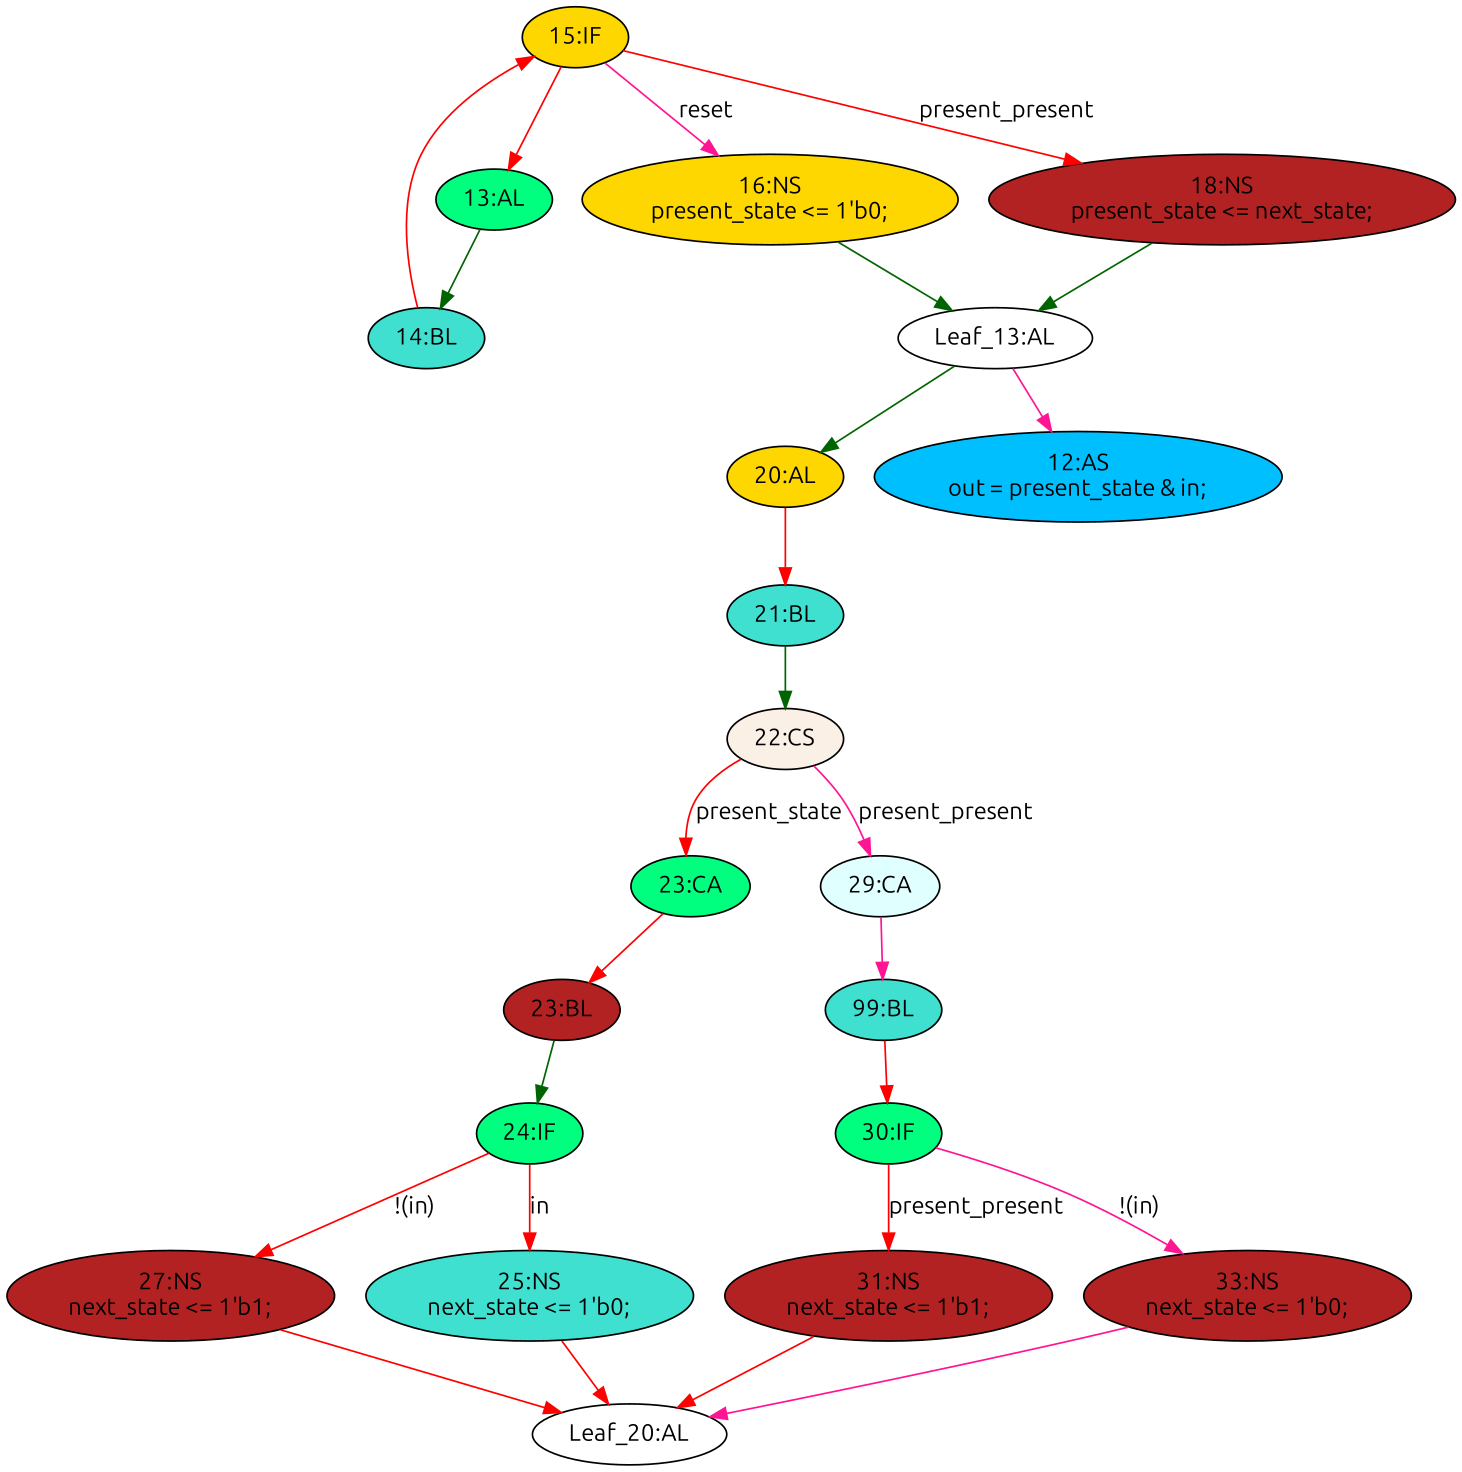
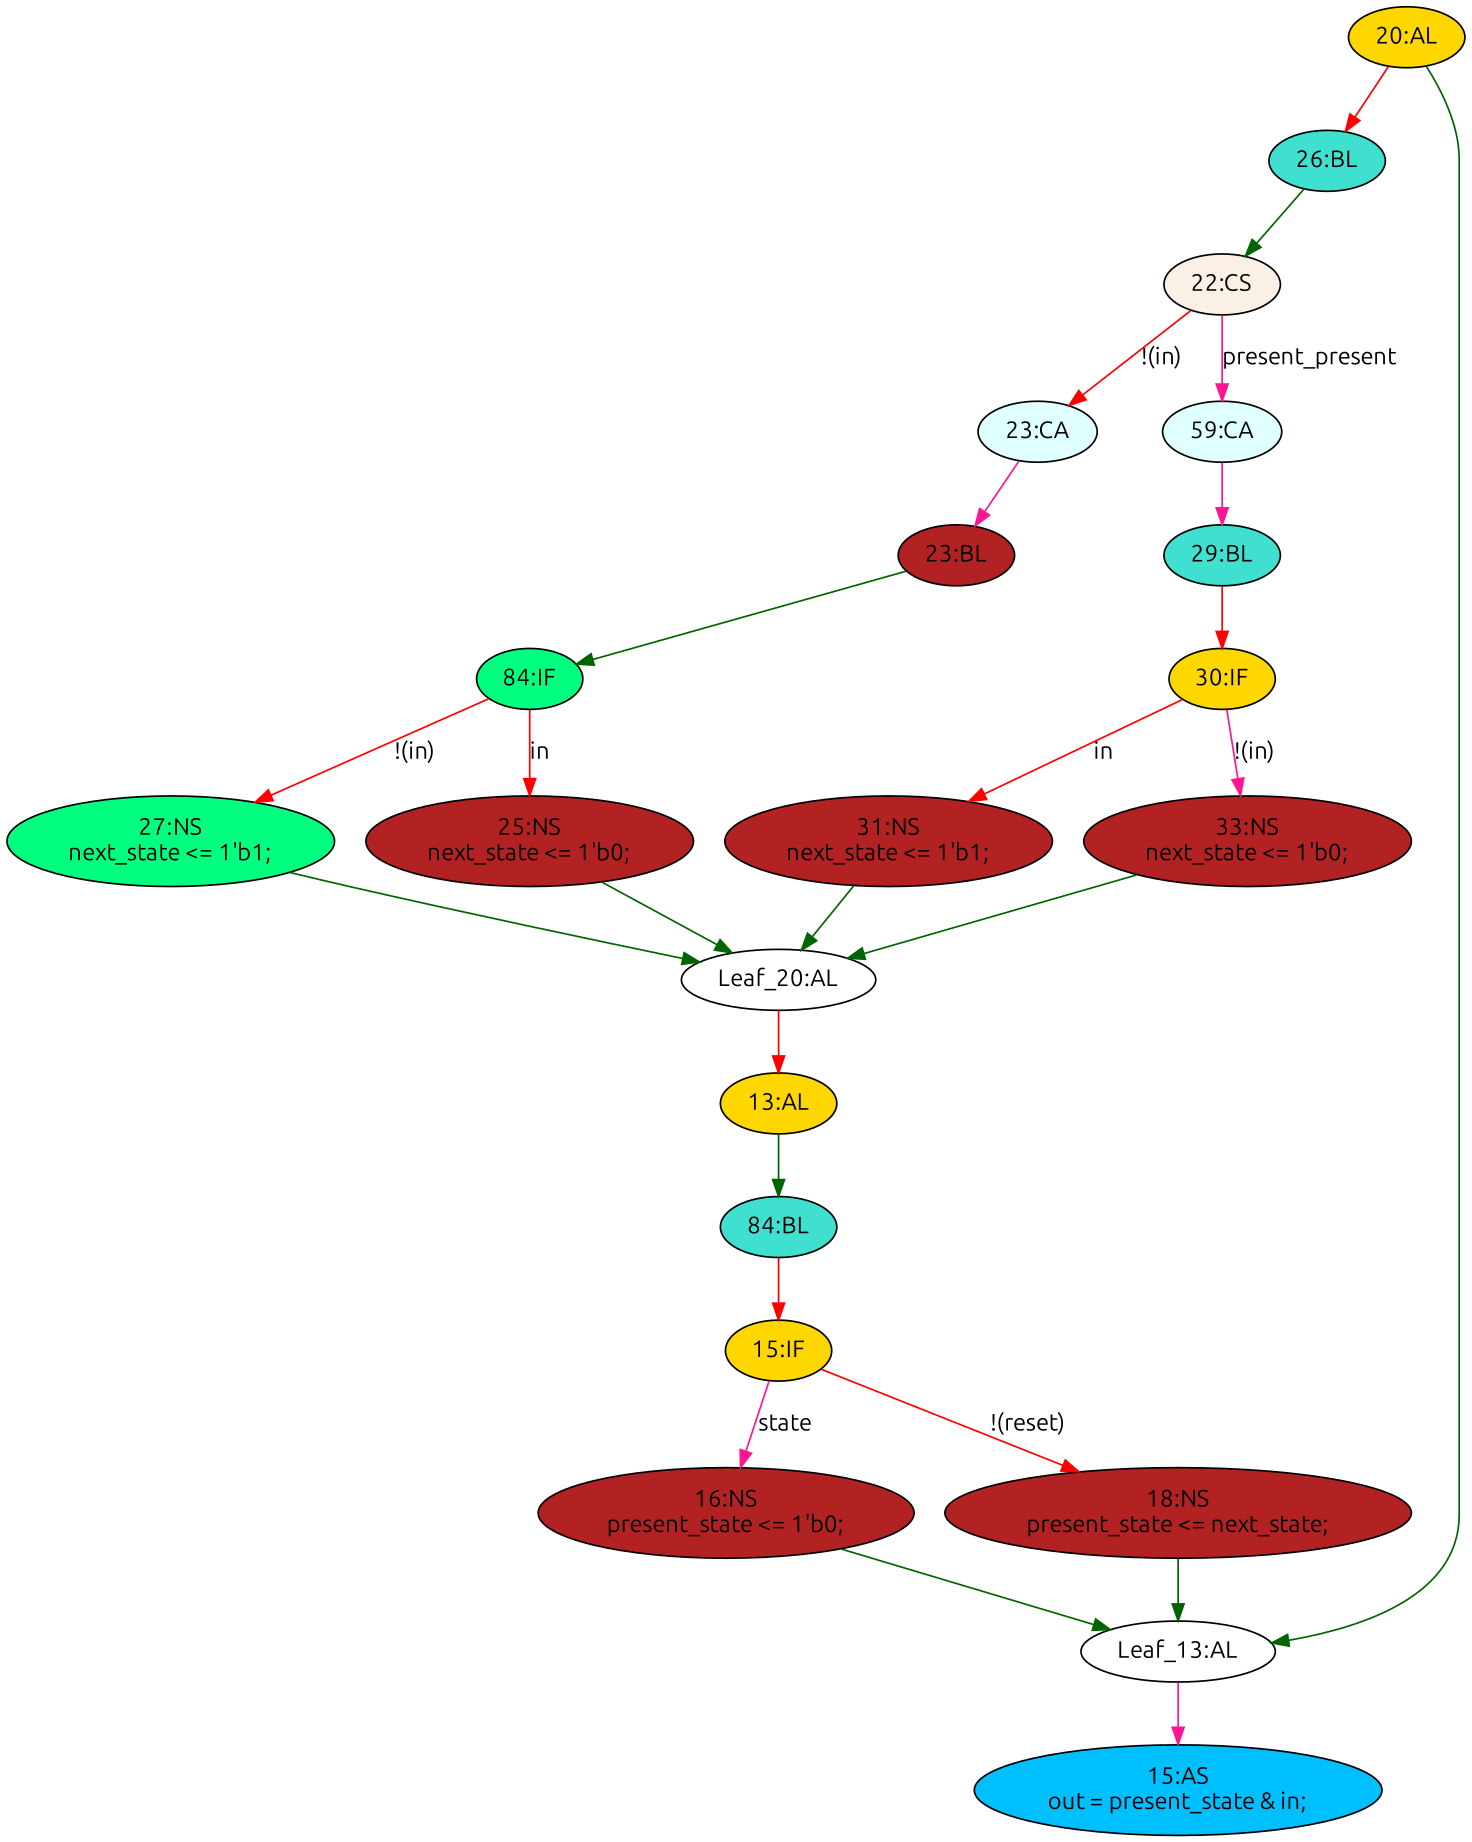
  strict digraph {
    fontname=Ubuntu
    node [fillcolor=firebrick fontname=Ubuntu statements="[]" style=filled typ=NonblockingSubstitution]
    edge [color=red cond="[]" fontname=Ubuntu lineno=None]
    n1 [ast="<pyverilog.vparser.ast.Always object at 0x7f70fafa6e90>" clk_sens=False fillcolor=gold label="20:AL" sens="['in', 'present_state']" typ=Always use_var="['present_state', 'in']"]
-   n2 [ast="<pyverilog.vparser.ast.Block object at 0x7f70fafa6750>" fillcolor=turquoise label="21:BL" typ=Block]
+   n2 [ast="<pyverilog.vparser.ast.Block object at 0x7f70fafa6750>" fillcolor=turquoise label="26:BL" typ=Block]
    n3 [ast="<pyverilog.vparser.ast.CaseStatement object at 0x7f70fb260d10>" fillcolor=linen label="22:CS" typ=CaseStatement]
-   n4 [ast="<pyverilog.vparser.ast.Case object at 0x7f70fafa6850>" fillcolor=springgreen label="23:CA" typ=Case]
-   n5 [ast="<pyverilog.vparser.ast.Case object at 0x7f70fb260f90>" fillcolor=lightcyan label="29:CA" typ=Case]
-   n6 [ast="<pyverilog.vparser.ast.Block object at 0x7f70fafa3210>" fillcolor=turquoise label="14:BL" typ=Block]
+   n4 [ast="<pyverilog.vparser.ast.Case object at 0x7f70fafa6850>" fillcolor=lightcyan label="23:CA" typ=Case]
+   n5 [ast="<pyverilog.vparser.ast.Case object at 0x7f70fb260f90>" fillcolor=lightcyan label="59:CA" typ=Case]
+   n6 [ast="<pyverilog.vparser.ast.Block object at 0x7f70fafa3210>" fillcolor=turquoise label="84:BL" typ=Block]
    n7 [ast="<pyverilog.vparser.ast.IfStatement object at 0x7f70fafb1150>" fillcolor=gold label="15:IF" typ=IfStatement]
-   n8 [ast="<pyverilog.vparser.ast.NonblockingSubstitution object at 0x7f70faf4ecd0>" fillcolor=gold label="16:NS\npresent_state <= 1'b0;" statements="[<pyverilog.vparser.ast.NonblockingSubstitution object at 0x7f70faf4ecd0>]"]
+   n8 [ast="<pyverilog.vparser.ast.NonblockingSubstitution object at 0x7f70faf4ecd0>" label="16:NS\npresent_state <= 1'b0;" statements="[<pyverilog.vparser.ast.NonblockingSubstitution object at 0x7f70faf4ecd0>]"]
    n9 [ast="<pyverilog.vparser.ast.NonblockingSubstitution object at 0x7f70fafb1650>" label="18:NS\npresent_state <= next_state;" statements="[<pyverilog.vparser.ast.NonblockingSubstitution object at 0x7f70fafb1650>]"]
    n10 [def_var="['present_state']" label="Leaf_13:AL" fillcolor="" statements="" style="" typ=""]
-   n11 [ast="<pyverilog.vparser.ast.Assign object at 0x7f70faf56bd0>" def_var="['out']" fillcolor=deepskyblue label="12:AS\nout = present_state & in;" typ=Assign use_var="['present_state', 'in']"]
+   n11 [ast="<pyverilog.vparser.ast.Assign object at 0x7f70faf56bd0>" def_var="['out']" fillcolor=deepskyblue label="15:AS\nout = present_state & in;" typ=Assign use_var="['present_state', 'in']"]
    n12 [ast="<pyverilog.vparser.ast.NonblockingSubstitution object at 0x7f70fae58a10>" label="31:NS\nnext_state <= 1'b1;" statements="[<pyverilog.vparser.ast.NonblockingSubstitution object at 0x7f70fae58a10>]"]
    n13 [def_var="['next_state']" label="Leaf_20:AL" fillcolor="" statements="" style="" typ=""]
-   n14 [ast="<pyverilog.vparser.ast.Always object at 0x7f70fafa3e10>" clk_sens=True fillcolor=springgreen label="13:AL" sens="['clk']" typ=Always use_var="['reset', 'next_state']"]
+   n14 [ast="<pyverilog.vparser.ast.Always object at 0x7f70fafa3e10>" clk_sens=True fillcolor=gold label="13:AL" sens="['clk']" typ=Always use_var="['reset', 'next_state']"]
    n15 [ast="<pyverilog.vparser.ast.NonblockingSubstitution object at 0x7f70fae58310>" label="33:NS\nnext_state <= 1'b0;" statements="[<pyverilog.vparser.ast.NonblockingSubstitution object at 0x7f70fae58310>]"]
-   n16 [ast="<pyverilog.vparser.ast.IfStatement object at 0x7f70fb3c1610>" fillcolor=springgreen label="24:IF" typ=IfStatement]
-   n17 [ast="<pyverilog.vparser.ast.NonblockingSubstitution object at 0x7f70fb260450>" label="27:NS\nnext_state <= 1'b1;" statements="[<pyverilog.vparser.ast.NonblockingSubstitution object at 0x7f70fb260450>]"]
-   n18 [ast="<pyverilog.vparser.ast.NonblockingSubstitution object at 0x7f70ff105d10>" fillcolor=turquoise label="25:NS\nnext_state <= 1'b0;" statements="[<pyverilog.vparser.ast.NonblockingSubstitution object at 0x7f70ff105d10>]"]
+   n16 [ast="<pyverilog.vparser.ast.IfStatement object at 0x7f70fb3c1610>" fillcolor=springgreen label="84:IF" typ=IfStatement]
+   n17 [ast="<pyverilog.vparser.ast.NonblockingSubstitution object at 0x7f70fb260450>" fillcolor=springgreen label="27:NS\nnext_state <= 1'b1;" statements="[<pyverilog.vparser.ast.NonblockingSubstitution object at 0x7f70fb260450>]"]
+   n18 [ast="<pyverilog.vparser.ast.NonblockingSubstitution object at 0x7f70ff105d10>" label="25:NS\nnext_state <= 1'b0;" statements="[<pyverilog.vparser.ast.NonblockingSubstitution object at 0x7f70ff105d10>]"]
    n19 [ast="<pyverilog.vparser.ast.Block object at 0x7f70fafa6150>" label="23:BL" typ=Block]
-   n20 [ast="<pyverilog.vparser.ast.Block object at 0x7f70fb260650>" fillcolor=turquoise label="99:BL" typ=Block]
-   n21 [ast="<pyverilog.vparser.ast.IfStatement object at 0x7f70fae58b10>" fillcolor=springgreen label="30:IF" typ=IfStatement]
+   n20 [ast="<pyverilog.vparser.ast.Block object at 0x7f70fb260650>" fillcolor=turquoise label="29:BL" typ=Block]
+   n21 [ast="<pyverilog.vparser.ast.IfStatement object at 0x7f70fae58b10>" fillcolor=gold label="30:IF" typ=IfStatement]
    n1 -> n2
    n2 -> n3 [color=darkgreen]
-   n3 -> n4 [cond="['present_state']" label=present_state lineno=22]
+   n3 -> n4 [cond="['present_state']" label="!(in)" lineno=22]
    n3 -> n5 [color=deeppink cond="['present_state']" label=present_present lineno=22]
-   n4 -> n19
+   n4 -> n19 [color=deeppink]
    n5 -> n20 [color=deeppink]
    n6 -> n7
-   n7 -> n8 [color=deeppink cond="['reset']" label=reset lineno=15]
-   n7 -> n9 [cond="['reset']" label=present_present lineno=15]
+   n7 -> n8 [color=deeppink cond="['reset']" label=state lineno=15]
+   n7 -> n9 [cond="['reset']" label="!(reset)" lineno=15]
    n8 -> n10 [color=darkgreen]
    n9 -> n10 [color=darkgreen]
-   n10 -> n1 [color=darkgreen cond="" lineno=""]
+   n1 -> n10 [color=darkgreen cond="" lineno=""]
    n10 -> n11 [color=deeppink cond="" lineno=""]
-   n12 -> n13
-   n7 -> n14 [cond="" lineno=""]
+   n12 -> n13 [color=darkgreen]
+   n13 -> n14 [cond="" lineno=""]
    n14 -> n6 [color=darkgreen]
-   n15 -> n13 [color=deeppink]
+   n15 -> n13 [color=darkgreen]
    n16 -> n17 [cond="['in']" label="!(in)" lineno=24]
    n16 -> n18 [cond="['in']" label=in lineno=24]
-   n17 -> n13
-   n18 -> n13
+   n17 -> n13 [color=darkgreen]
+   n18 -> n13 [color=darkgreen]
    n19 -> n16 [color=darkgreen]
    n20 -> n21
-   n21 -> n12 [cond="['in']" label=present_present lineno=30]
+   n21 -> n12 [cond="['in']" label=in lineno=30]
    n21 -> n15 [color=deeppink cond="['in']" label="!(in)" lineno=30]
  }
